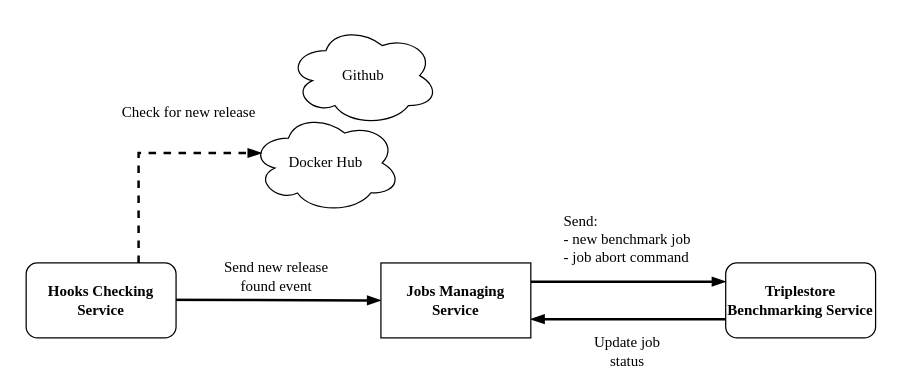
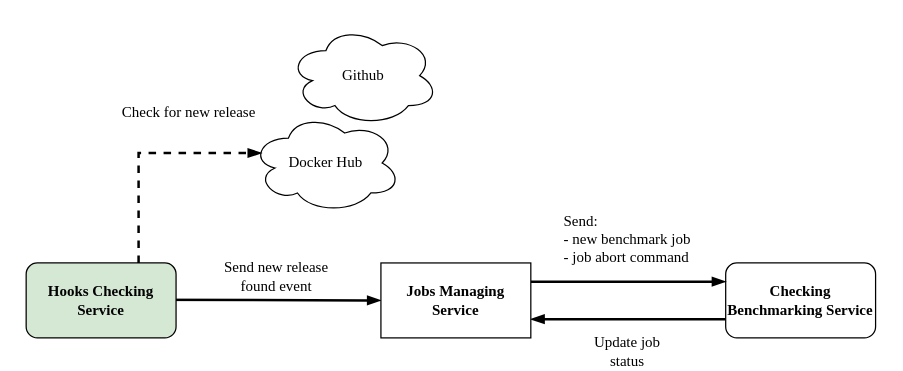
  <mxCell id="0" />
  <mxCell id="1" parent="0" />
  <mxCell id="2" style="edgeStyle=orthogonalEdgeStyle;rounded=0;orthogonalLoop=1;jettySize=auto;html=1;exitX=1;exitY=0.5;exitDx=0;exitDy=0;entryX=0;entryY=0.5;entryDx=0;entryDy=0;fontFamily=Verdana;fontSize=12;endArrow=blockThin;endFill=1;strokeWidth=2;" edge="1" parent="1" target="12"><mxGeometry relative="1" as="geometry"><mxPoint x="100" y="239.5" as="sourcePoint" /><mxPoint x="230" y="239.5" as="targetPoint" /><Array as="points" /></mxGeometry></mxCell>
  <mxCell id="3" value="&lt;div&gt;Send new release&lt;/div&gt;&lt;div&gt;found event&lt;br&gt;&lt;/div&gt;" style="edgeLabel;html=1;align=center;verticalAlign=middle;resizable=0;points=[];fontSize=12;fontFamily=Verdana;" vertex="1" connectable="0" parent="2"><mxGeometry x="-0.24" y="-2" relative="1" as="geometry"><mxPoint x="42" y="-21" as="offset" /></mxGeometry></mxCell>
- <mxCell id="4" value="&lt;div&gt;&lt;p&gt;&lt;font style=&quot;font-size: 12px&quot;&gt;&lt;b&gt;Hooks Checking Service&lt;/b&gt;&lt;/font&gt;&lt;/p&gt;&lt;/div&gt;" style="rounded=1;whiteSpace=wrap;html=1;glass=0;shadow=0;sketch=0;fontFamily=Verdana;" vertex="1" parent="1"><mxGeometry x="20" y="210" width="120" height="60" as="geometry" /></mxCell>
+ <mxCell id="4" value="&lt;div&gt;&lt;p&gt;&lt;font style=&quot;font-size: 12px&quot;&gt;&lt;b&gt;Hooks Checking Service&lt;/b&gt;&lt;/font&gt;&lt;/p&gt;&lt;/div&gt;" style="rounded=1;whiteSpace=wrap;html=1;glass=0;shadow=0;sketch=0;fontFamily=Verdana;fillColor=#d5e8d4;" vertex="1" parent="1"><mxGeometry x="20" y="210" width="120" height="60" as="geometry" /></mxCell>
  <mxCell id="5" value="Github" style="ellipse;shape=cloud;whiteSpace=wrap;html=1;shadow=0;glass=0;sketch=0;fontFamily=Verdana;" vertex="1" parent="1"><mxGeometry x="230" y="20" width="120" height="80" as="geometry" /></mxCell>
  <mxCell id="6" value="&lt;div&gt;Docker Hub&lt;/div&gt;" style="ellipse;shape=cloud;whiteSpace=wrap;html=1;shadow=0;glass=0;sketch=0;fontFamily=Verdana;" vertex="1" parent="1"><mxGeometry x="200" y="90" width="120" height="80" as="geometry" /></mxCell>
  <mxCell id="7" style="edgeStyle=orthogonalEdgeStyle;rounded=0;orthogonalLoop=1;jettySize=auto;html=1;exitX=0;exitY=0.75;exitDx=0;exitDy=0;fontFamily=Verdana;fontSize=12;startArrow=none;startFill=0;endArrow=blockThin;endFill=1;strokeWidth=2;entryX=1;entryY=0.75;entryDx=0;entryDy=0;" edge="1" parent="1" source="9" target="12"><mxGeometry relative="1" as="geometry"><mxPoint x="240" y="350" as="targetPoint" /><Array as="points"><mxPoint x="530" y="255" /><mxPoint x="530" y="255" /></Array></mxGeometry></mxCell>
  <mxCell id="8" value="&lt;div&gt;Update job&lt;/div&gt;&lt;div&gt;status&lt;br&gt;&lt;/div&gt;" style="edgeLabel;html=1;align=center;verticalAlign=middle;resizable=0;points=[];fontSize=12;fontFamily=Verdana;" vertex="1" connectable="0" parent="7"><mxGeometry x="0.311" y="3" relative="1" as="geometry"><mxPoint x="22" y="22" as="offset" /></mxGeometry></mxCell>
- <mxCell id="9" value="&lt;div&gt;&lt;p&gt;&lt;font style=&quot;font-size: 12px&quot;&gt;&lt;b&gt;Triplestore Benchmarking Service&lt;/b&gt;&lt;/font&gt;&lt;/p&gt;&lt;/div&gt;" style="rounded=1;whiteSpace=wrap;html=1;glass=0;shadow=0;sketch=0;fontFamily=Verdana;" vertex="1" parent="1"><mxGeometry x="580" y="210" width="120" height="60" as="geometry" /></mxCell>
+ <mxCell id="9" value="&lt;div&gt;&lt;p&gt;&lt;font style=&quot;font-size: 12px&quot;&gt;&lt;b&gt;Checking Benchmarking Service&lt;/b&gt;&lt;/font&gt;&lt;/p&gt;&lt;/div&gt;" style="rounded=1;whiteSpace=wrap;html=1;glass=0;shadow=0;sketch=0;fontFamily=Verdana;" vertex="1" parent="1"><mxGeometry x="580" y="210" width="120" height="60" as="geometry" /></mxCell>
  <mxCell id="10" style="edgeStyle=orthogonalEdgeStyle;rounded=0;orthogonalLoop=1;jettySize=auto;html=1;exitX=1;exitY=0.25;exitDx=0;exitDy=0;entryX=0;entryY=0.25;entryDx=0;entryDy=0;fontFamily=Verdana;fontSize=12;startArrow=none;startFill=0;endArrow=blockThin;endFill=1;strokeWidth=2;" edge="1" parent="1" source="12" target="9"><mxGeometry relative="1" as="geometry"><mxPoint x="363" y="270" as="sourcePoint" /><mxPoint x="363" y="360" as="targetPoint" /></mxGeometry></mxCell>
  <mxCell id="11" value="&lt;div align=&quot;left&quot;&gt;Send:&lt;/div&gt;&lt;div align=&quot;left&quot;&gt;- new benchmark job&lt;/div&gt;&lt;div align=&quot;left&quot;&gt;- job abort command&lt;br&gt;&lt;/div&gt;" style="edgeLabel;html=1;align=center;verticalAlign=middle;resizable=0;points=[];fontSize=12;fontFamily=Verdana;" vertex="1" connectable="0" parent="10"><mxGeometry x="-0.244" y="-1" relative="1" as="geometry"><mxPoint x="17" y="-36" as="offset" /></mxGeometry></mxCell>
  <mxCell id="12" value="&lt;div&gt;&lt;p&gt;&lt;font style=&quot;font-size: 12px&quot;&gt;&lt;b&gt;Jobs Managing Service&lt;/b&gt;&lt;/font&gt;&lt;/p&gt;&lt;/div&gt;" style="whiteSpace=wrap;html=1;glass=0;shadow=0;sketch=0;fontFamily=Verdana;rounded=0;" vertex="1" parent="1"><mxGeometry x="304" y="210" width="120" height="60" as="geometry" /></mxCell>
  <mxCell id="13" value="" style="endArrow=blockThin;html=1;rounded=0;fontFamily=Verdana;fontSize=12;exitX=0.75;exitY=0;exitDx=0;exitDy=0;edgeStyle=orthogonalEdgeStyle;strokeWidth=2;endFill=1;dashed=1;entryX=0.07;entryY=0.4;entryDx=0;entryDy=0;entryPerimeter=0;" edge="1" parent="1" source="4" target="6"><mxGeometry width="50" height="50" relative="1" as="geometry"><mxPoint x="140" y="290" as="sourcePoint" /><mxPoint x="130" y="120" as="targetPoint" /><Array as="points"><mxPoint x="110" y="122" /></Array></mxGeometry></mxCell>
  <mxCell id="14" value="&lt;div&gt;Check for new release&lt;/div&gt;" style="text;html=1;align=center;verticalAlign=middle;resizable=0;points=[];autosize=1;strokeColor=none;fillColor=none;fontSize=12;fontFamily=Verdana;" vertex="1" parent="1"><mxGeometry x="70" y="80" width="160" height="20" as="geometry" /></mxCell>
